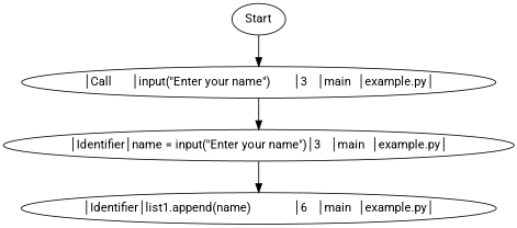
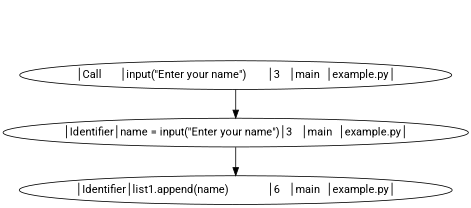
  digraph {
    fontname=Roboto
    node [fontname=Roboto]
    edge [fontname=Roboto]
-   Start [shape=ellipse]
    "│Call      │input(\"Enter your name\")       │3   │main  │example.py│"
    "│Identifier│name = input(\"Enter your name\")│3   │main  │example.py│"
    "│Identifier│list1.append(name)             │6   │main  │example.py│"
-   Start -> "│Call      │input(\"Enter your name\")       │3   │main  │example.py│"
    "│Call      │input(\"Enter your name\")       │3   │main  │example.py│" -> "│Identifier│name = input(\"Enter your name\")│3   │main  │example.py│"
    "│Identifier│name = input(\"Enter your name\")│3   │main  │example.py│" -> "│Identifier│list1.append(name)             │6   │main  │example.py│"
  }
